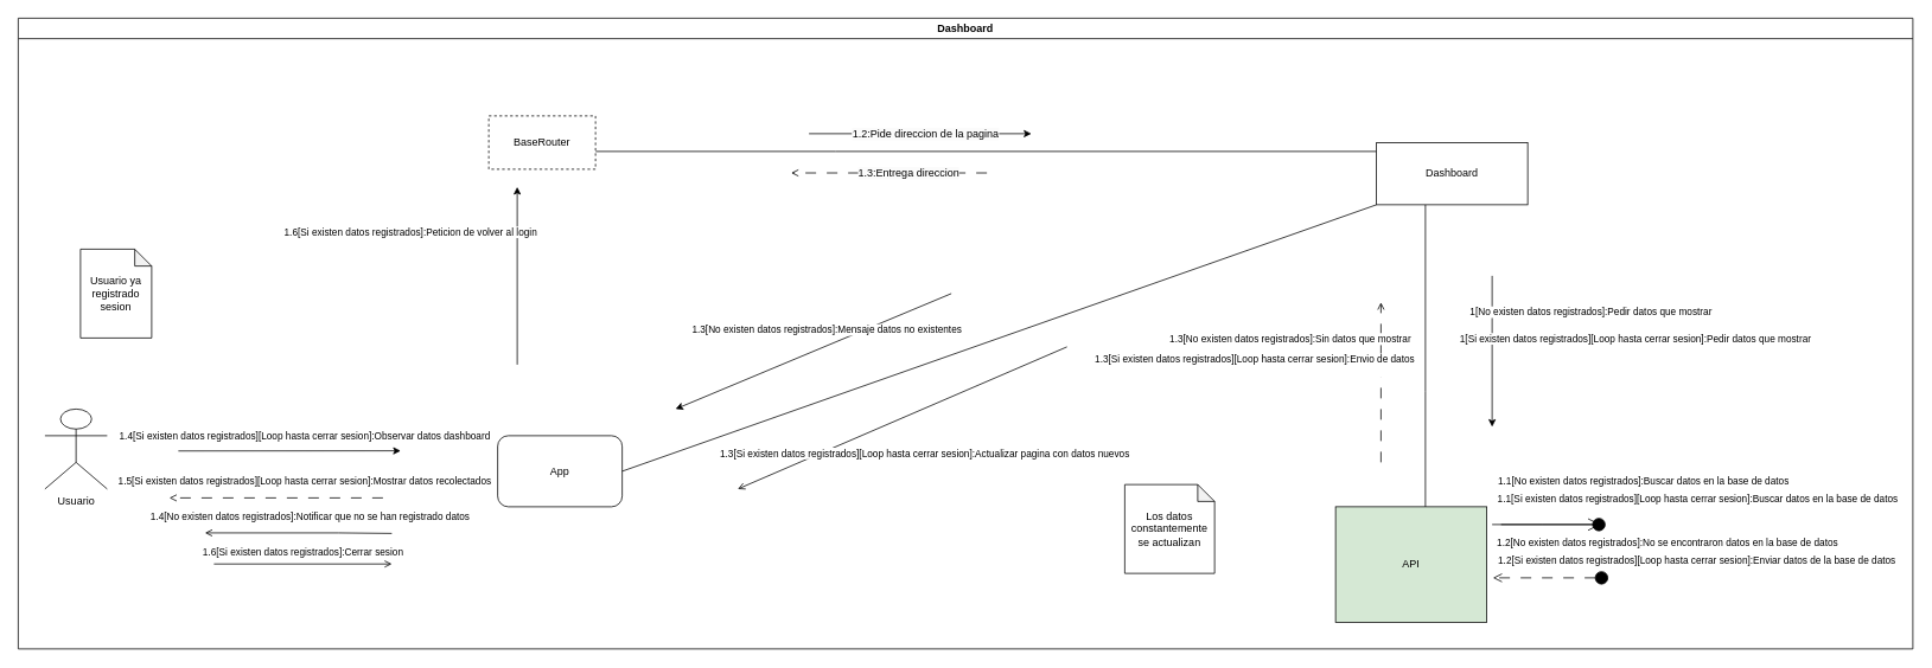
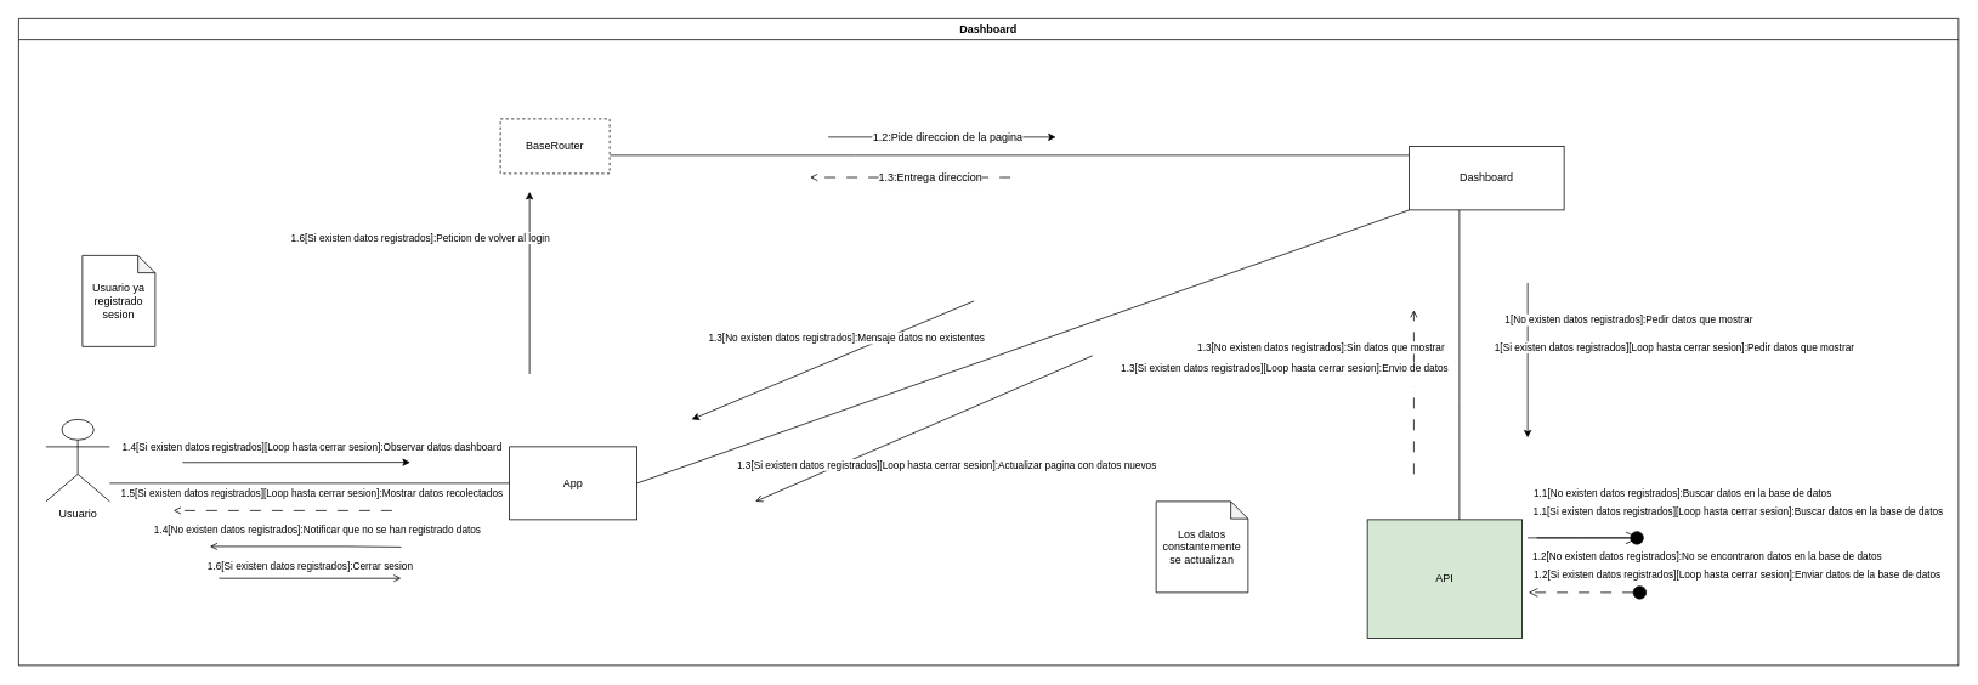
  <mxCell id="0" />
  <mxCell id="1" parent="0" />
  <mxCell id="2" value="Dashboard" style="swimlane;whiteSpace=wrap;html=1;" vertex="1" parent="1"><mxGeometry x="20" y="20" width="2130" height="710" as="geometry" /></mxCell>
+ <mxCell id="3" style="edgeStyle=orthogonalEdgeStyle;rounded=0;orthogonalLoop=1;jettySize=auto;html=1;entryX=0;entryY=0.5;entryDx=0;entryDy=0;endArrow=none;endFill=0;" edge="1" parent="2" source="4" target="7"><mxGeometry relative="1" as="geometry"><Array as="points"><mxPoint x="170" y="510" /><mxPoint x="170" y="510" /></Array></mxGeometry></mxCell>
  <mxCell id="4" value="Usuario" style="shape=umlActor;verticalLabelPosition=bottom;verticalAlign=top;html=1;outlineConnect=0;" vertex="1" parent="2"><mxGeometry x="30" y="440" width="70" height="90" as="geometry" /></mxCell>
  <mxCell id="5" style="edgeStyle=orthogonalEdgeStyle;rounded=0;orthogonalLoop=1;jettySize=auto;html=1;endArrow=none;endFill=0;" edge="1" parent="2" source="6" target="10"><mxGeometry relative="1" as="geometry"><Array as="points"><mxPoint x="919" y="150" /><mxPoint x="919" y="150" /></Array></mxGeometry></mxCell>
  <mxCell id="6" value="BaseRouter" style="rounded=0;whiteSpace=wrap;html=1;dashed=1;" vertex="1" parent="2"><mxGeometry x="529" y="110" width="120" height="60" as="geometry" /></mxCell>
- <mxCell id="7" value="App" style="whiteSpace=wrap;html=1;rounded=1;" vertex="1" parent="2"><mxGeometry x="539" y="470" width="140" height="80" as="geometry" /></mxCell>
+ <mxCell id="7" value="App" style="rounded=0;whiteSpace=wrap;html=1;" vertex="1" parent="2"><mxGeometry x="539" y="470" width="140" height="80" as="geometry" /></mxCell>
  <mxCell id="8" value="API" style="rounded=0;whiteSpace=wrap;html=1;fillColor=#d5e8d4;" vertex="1" parent="2"><mxGeometry x="1481" y="550" width="170" height="130" as="geometry" /></mxCell>
  <mxCell id="9" style="edgeStyle=orthogonalEdgeStyle;rounded=0;orthogonalLoop=1;jettySize=auto;html=1;endArrow=none;endFill=0;" edge="1" parent="2" source="10"><mxGeometry relative="1" as="geometry"><Array as="points"><mxPoint x="1582" y="420" /><mxPoint x="1582" y="420" /></Array><mxPoint x="1582" y="550" as="targetPoint" /></mxGeometry></mxCell>
  <mxCell id="10" value="Dashboard" style="rounded=0;whiteSpace=wrap;html=1;" vertex="1" parent="2"><mxGeometry x="1527" y="140" width="170" height="70" as="geometry" /></mxCell>
  <mxCell id="11" value="" style="endArrow=open;html=1;rounded=0;endFill=0;" edge="1" parent="2"><mxGeometry width="50" height="50" relative="1" as="geometry"><mxPoint x="420" y="580" as="sourcePoint" /><mxPoint x="210" y="579.41" as="targetPoint" /><Array as="points"><mxPoint x="360" y="579.41" /></Array></mxGeometry></mxCell>
  <mxCell id="12" value="1.4[No existen datos registrados]:Notificar que no se han registrado datos" style="edgeLabel;html=1;align=center;verticalAlign=middle;resizable=0;points=[];" vertex="1" connectable="0" parent="11"><mxGeometry x="-0.107" y="-2" relative="1" as="geometry"><mxPoint x="1" y="-17" as="offset" /></mxGeometry></mxCell>
  <mxCell id="13" value="" style="endArrow=classic;html=1;rounded=0;endFill=1;" edge="1" parent="2"><mxGeometry width="50" height="50" relative="1" as="geometry"><mxPoint x="180" y="487.2" as="sourcePoint" /><mxPoint x="430" y="487" as="targetPoint" /></mxGeometry></mxCell>
  <mxCell id="14" value="&lt;div&gt;1.4[Si existen datos registrados][Loop hasta cerrar sesion]:Observar datos dashboard&lt;br&gt;&lt;/div&gt;" style="edgeLabel;html=1;align=center;verticalAlign=middle;resizable=0;points=[];" vertex="1" connectable="0" parent="13"><mxGeometry x="-0.083" y="-3" relative="1" as="geometry"><mxPoint x="26" y="-20" as="offset" /></mxGeometry></mxCell>
  <mxCell id="15" value="" style="endArrow=classic;html=1;rounded=0;" edge="1" parent="2"><mxGeometry width="50" height="50" relative="1" as="geometry"><mxPoint x="561" y="390" as="sourcePoint" /><mxPoint x="561" y="190" as="targetPoint" /></mxGeometry></mxCell>
  <mxCell id="16" value="&lt;div&gt;1.6[Si existen datos registrados]:Peticion de volver al login&lt;br&gt;&lt;/div&gt;" style="edgeLabel;html=1;align=center;verticalAlign=middle;resizable=0;points=[];" vertex="1" connectable="0" parent="15"><mxGeometry x="0.001" y="2" relative="1" as="geometry"><mxPoint x="-119" y="-50" as="offset" /></mxGeometry></mxCell>
  <mxCell id="17" value="" style="endArrow=classic;html=1;rounded=0;" edge="1" parent="2"><mxGeometry width="50" height="50" relative="1" as="geometry"><mxPoint x="889" y="130" as="sourcePoint" /><mxPoint x="1139" y="130" as="targetPoint" /></mxGeometry></mxCell>
  <mxCell id="18" value="&lt;span style=&quot;font-size: 12px; background-color: rgb(251, 251, 251);&quot;&gt;1.2:Pide direccion de la pagina&lt;/span&gt;" style="edgeLabel;html=1;align=center;verticalAlign=middle;resizable=0;points=[];" vertex="1" connectable="0" parent="17"><mxGeometry x="0.563" y="-2" relative="1" as="geometry"><mxPoint x="-65" y="-2" as="offset" /></mxGeometry></mxCell>
  <mxCell id="19" value="" style="endArrow=classic;html=1;rounded=0;" edge="1" parent="2"><mxGeometry width="50" height="50" relative="1" as="geometry"><mxPoint x="1657" y="290" as="sourcePoint" /><mxPoint x="1657" y="460" as="targetPoint" /><Array as="points" /></mxGeometry></mxCell>
  <mxCell id="20" value="1[No existen datos registrados]:Pedir datos que mostrar" style="edgeLabel;html=1;align=center;verticalAlign=middle;resizable=0;points=[];" vertex="1" connectable="0" parent="19"><mxGeometry x="0.174" y="2" relative="1" as="geometry"><mxPoint x="108" y="-60" as="offset" /></mxGeometry></mxCell>
  <mxCell id="21" value="1[Si existen datos registrados][Loop hasta cerrar sesion]:Pedir datos que mostrar" style="edgeLabel;html=1;align=center;verticalAlign=middle;resizable=0;points=[];" vertex="1" connectable="0" parent="19"><mxGeometry x="0.051" y="3" relative="1" as="geometry"><mxPoint x="157" y="-19" as="offset" /></mxGeometry></mxCell>
  <mxCell id="22" value="" style="endArrow=open;html=1;rounded=0;endFill=0;dashed=1;dashPattern=12 12;" edge="1" parent="2"><mxGeometry width="50" height="50" relative="1" as="geometry"><mxPoint x="1532" y="500" as="sourcePoint" /><mxPoint x="1532" y="320" as="targetPoint" /></mxGeometry></mxCell>
  <mxCell id="23" value="1.3[No existen datos registrados]:Sin datos que mostrar" style="edgeLabel;html=1;align=center;verticalAlign=middle;resizable=0;points=[];" vertex="1" connectable="0" parent="22"><mxGeometry x="0.335" relative="1" as="geometry"><mxPoint x="-103" y="-20" as="offset" /></mxGeometry></mxCell>
  <mxCell id="24" value="&lt;div&gt;1.3[Si existen datos registrados][Loop hasta cerrar sesion]:Envio de datos&lt;br&gt;&lt;/div&gt;&lt;div&gt;&lt;br&gt;&lt;/div&gt;" style="edgeLabel;html=1;align=center;verticalAlign=middle;resizable=0;points=[];" vertex="1" connectable="0" parent="22"><mxGeometry x="-0.407" y="3" relative="1" as="geometry"><mxPoint x="-140" y="-57" as="offset" /></mxGeometry></mxCell>
  <mxCell id="25" value="" style="endArrow=open;html=1;rounded=0;endFill=0;dashed=1;dashPattern=12 12;" edge="1" parent="2"><mxGeometry width="50" height="50" relative="1" as="geometry"><mxPoint x="1089" y="174.17" as="sourcePoint" /><mxPoint x="869" y="174.17" as="targetPoint" /></mxGeometry></mxCell>
  <mxCell id="26" value="&lt;span style=&quot;font-size: 12px; background-color: rgb(251, 251, 251);&quot;&gt;1.3:Entrega direccion&lt;/span&gt;" style="edgeLabel;html=1;align=center;verticalAlign=middle;resizable=0;points=[];" vertex="1" connectable="0" parent="25"><mxGeometry x="0.103" y="-5" relative="1" as="geometry"><mxPoint x="32" y="5" as="offset" /></mxGeometry></mxCell>
  <mxCell id="27" value="" style="endArrow=none;html=1;rounded=0;entryX=0;entryY=1;entryDx=0;entryDy=0;exitX=1;exitY=0.5;exitDx=0;exitDy=0;endFill=0;" edge="1" parent="2" source="7" target="10"><mxGeometry width="50" height="50" relative="1" as="geometry"><mxPoint x="719" y="450" as="sourcePoint" /><mxPoint x="899" y="340" as="targetPoint" /></mxGeometry></mxCell>
  <mxCell id="28" value="" style="endArrow=classic;html=1;rounded=0;" edge="1" parent="2"><mxGeometry width="50" height="50" relative="1" as="geometry"><mxPoint x="1049" y="310" as="sourcePoint" /><mxPoint x="739" y="440" as="targetPoint" /></mxGeometry></mxCell>
  <mxCell id="29" value="1.3[No existen datos registrados]:Mensaje datos no existentes" style="edgeLabel;html=1;align=center;verticalAlign=middle;resizable=0;points=[];" vertex="1" connectable="0" parent="28"><mxGeometry x="-0.211" y="3" relative="1" as="geometry"><mxPoint x="-19" y="-14" as="offset" /></mxGeometry></mxCell>
  <mxCell id="30" value="" style="endArrow=open;html=1;rounded=0;endFill=0;" edge="1" parent="2"><mxGeometry width="50" height="50" relative="1" as="geometry"><mxPoint x="1179" y="370" as="sourcePoint" /><mxPoint x="809" y="530" as="targetPoint" /></mxGeometry></mxCell>
  <mxCell id="31" value="&lt;div&gt;1.3[Si existen datos registrados][Loop hasta cerrar sesion]:Actualizar pagina con datos nuevos&lt;br&gt;&lt;/div&gt;" style="edgeLabel;html=1;align=center;verticalAlign=middle;resizable=0;points=[];" vertex="1" connectable="0" parent="30"><mxGeometry x="0.253" y="-2" relative="1" as="geometry"><mxPoint x="73" y="21" as="offset" /></mxGeometry></mxCell>
  <mxCell id="32" value="" style="endArrow=open;html=1;rounded=0;endFill=0;dashed=1;dashPattern=12 12;" edge="1" parent="2"><mxGeometry width="50" height="50" relative="1" as="geometry"><mxPoint x="410" y="540" as="sourcePoint" /><mxPoint x="170" y="540" as="targetPoint" /></mxGeometry></mxCell>
  <mxCell id="33" value="&lt;div&gt;1.5[Si existen datos registrados][Loop hasta cerrar sesion]:Mostrar datos recolectados&lt;br&gt;&lt;/div&gt;" style="edgeLabel;html=1;align=center;verticalAlign=middle;resizable=0;points=[];" vertex="1" connectable="0" parent="32"><mxGeometry x="0.487" y="-5" relative="1" as="geometry"><mxPoint x="89" y="-15" as="offset" /></mxGeometry></mxCell>
  <mxCell id="34" value="1.2[Si existen datos registrados][Loop hasta cerrar sesion]:Enviar datos de la base de datos" style="html=1;verticalAlign=bottom;startArrow=circle;startFill=1;endArrow=open;startSize=6;endSize=8;curved=0;rounded=0;dashed=1;dashPattern=12 12;entryX=1;entryY=0;entryDx=0;entryDy=5;entryPerimeter=0;" edge="1" parent="2"><mxGeometry x="-1" y="-100" width="80" relative="1" as="geometry"><mxPoint x="1788" y="630" as="sourcePoint" /><mxPoint x="1658" y="630" as="targetPoint" /><mxPoint x="99" y="90" as="offset" /></mxGeometry></mxCell>
  <mxCell id="35" value="1.2[No existen datos registrados]:No se encontraron datos en la base de datos" style="edgeLabel;html=1;align=center;verticalAlign=middle;resizable=0;points=[];" vertex="1" connectable="0" parent="34"><mxGeometry x="-0.6" relative="1" as="geometry"><mxPoint x="91" y="-40" as="offset" /></mxGeometry></mxCell>
  <mxCell id="36" value="Usuario ya registrado sesion" style="shape=note;whiteSpace=wrap;html=1;backgroundOutline=1;darkOpacity=0.05;size=19;" vertex="1" parent="2"><mxGeometry x="70" y="260" width="80" height="100" as="geometry" /></mxCell>
- <mxCell id="37" value="Los datos constantemente se actualizan" style="shape=note;whiteSpace=wrap;html=1;backgroundOutline=1;darkOpacity=0.05;size=19;" vertex="1" parent="2"><mxGeometry x="1244" y="525" width="101" height="100" as="geometry" /></mxCell>
+ <mxCell id="37" value="Los datos constantemente se actualizan" style="shape=note;whiteSpace=wrap;html=1;backgroundOutline=1;darkOpacity=0.05;size=19;" vertex="1" parent="2"><mxGeometry x="1249" y="530" width="101" height="100" as="geometry" /></mxCell>
  <mxCell id="38" value="" style="endArrow=open;html=1;rounded=0;endFill=0;" edge="1" parent="2"><mxGeometry width="50" height="50" relative="1" as="geometry"><mxPoint x="220" y="614.41" as="sourcePoint" /><mxPoint x="420" y="614.41" as="targetPoint" /></mxGeometry></mxCell>
  <mxCell id="39" value="&lt;div&gt;1.6[Si existen datos registrados]:Cerrar sesion&lt;br&gt;&lt;/div&gt;" style="edgeLabel;html=1;align=center;verticalAlign=middle;resizable=0;points=[];" vertex="1" connectable="0" parent="38"><mxGeometry x="-0.107" y="-2" relative="1" as="geometry"><mxPoint x="10" y="-16" as="offset" /></mxGeometry></mxCell>
  <mxCell id="40" value="" style="group" vertex="1" connectable="0" parent="1"><mxGeometry x="1687" y="590" width="120" as="geometry" /></mxCell>
  <mxCell id="41" value="" style="endArrow=open;endFill=1;endSize=12;html=1;rounded=0;" edge="1" parent="40"><mxGeometry width="160" relative="1" as="geometry"><mxPoint as="sourcePoint" /><mxPoint x="112" as="targetPoint" /></mxGeometry></mxCell>
  <mxCell id="42" value="1.1[Si existen datos registrados][Loop hasta cerrar sesion]:Buscar datos en la base de datos" style="edgeLabel;html=1;align=center;verticalAlign=middle;resizable=0;points=[];" vertex="1" connectable="0" parent="41"><mxGeometry x="0.649" y="-1" relative="1" as="geometry"><mxPoint x="128" y="-31" as="offset" /></mxGeometry></mxCell>
  <mxCell id="43" value="1.1[No existen datos registrados]:Buscar datos en la base de datos" style="html=1;verticalAlign=bottom;startArrow=none;startFill=0;endArrow=oval;curved=0;rounded=0;endFill=1;targetPerimeterSpacing=2;endSize=14;" edge="1" parent="40"><mxGeometry x="1" y="64" width="80" relative="1" as="geometry"><mxPoint x="-10" as="sourcePoint" /><mxPoint x="110" as="targetPoint" /><mxPoint x="50" y="24" as="offset" /><Array as="points"><mxPoint x="46" /></Array></mxGeometry></mxCell>
